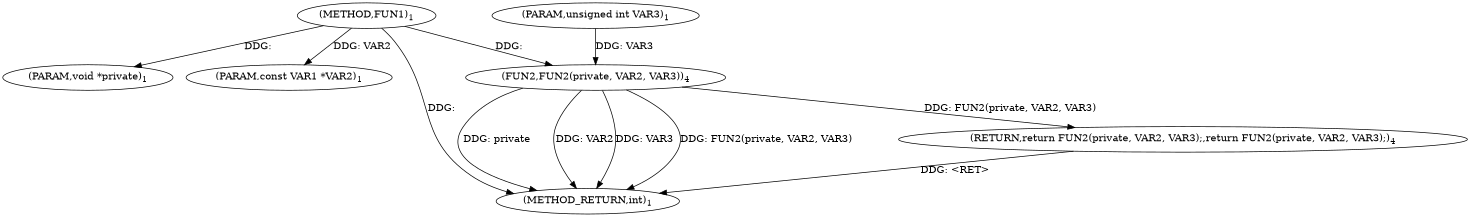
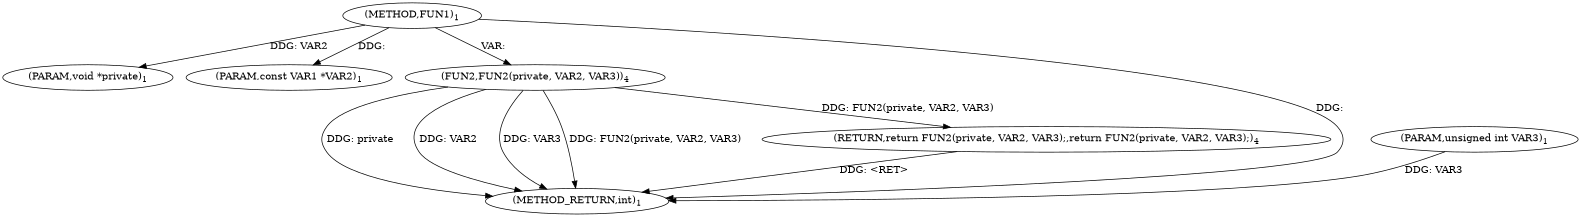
  digraph {
    n1 [label=<(METHOD,FUN1)<SUB>1</SUB>>]
    n2 [label=<(PARAM,void *private)<SUB>1</SUB>>]
    n3 [label=<(PARAM,const VAR1 *VAR2)<SUB>1</SUB>>]
    n4 [label=<(FUN2,FUN2(private, VAR2, VAR3))<SUB>4</SUB>>]
    n5 [label=<(METHOD_RETURN,int)<SUB>1</SUB>>]
    n6 [label=<(PARAM,unsigned int VAR3)<SUB>1</SUB>>]
    n7 [label=<(RETURN,return FUN2(private, VAR2, VAR3);,return FUN2(private, VAR2, VAR3);)<SUB>4</SUB>>]
-   n1 -> n2 [label="DDG: "]
-   n1 -> n3 [label="DDG: VAR2"]
-   n1 -> n4 [label="DDG: "]
+   n1 -> n2 [label="DDG: VAR2"]
+   n1 -> n3 [label="DDG: "]
+   n1 -> n4 [label="VAR: "]
    n1 -> n5 [label="DDG: "]
    n4 -> n5 [label="DDG: private"]
    n4 -> n5 [label="DDG: VAR2"]
    n4 -> n5 [label="DDG: VAR3"]
    n4 -> n5 [label="DDG: FUN2(private, VAR2, VAR3)"]
    n4 -> n7 [label="DDG: FUN2(private, VAR2, VAR3)"]
-   n6 -> n4 [label="DDG: VAR3"]
+   n6 -> n5 [label="DDG: VAR3"]
    n7 -> n5 [label="DDG: &lt;RET&gt;"]
  }
